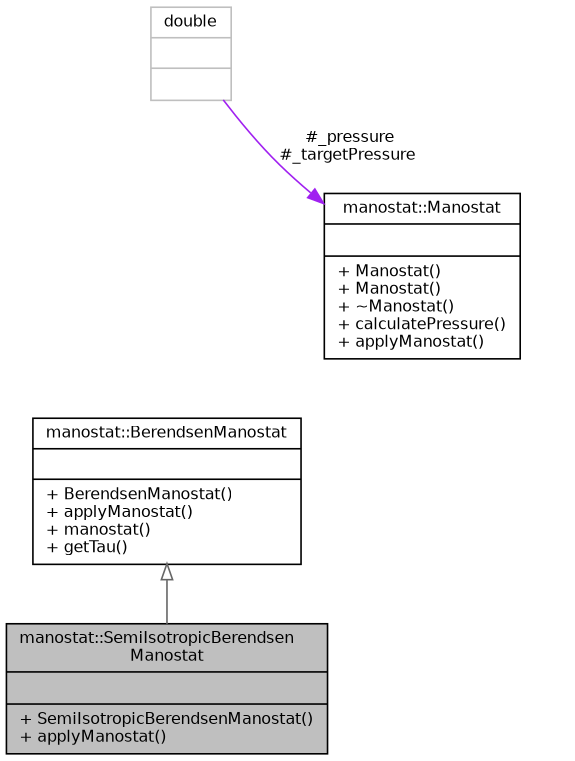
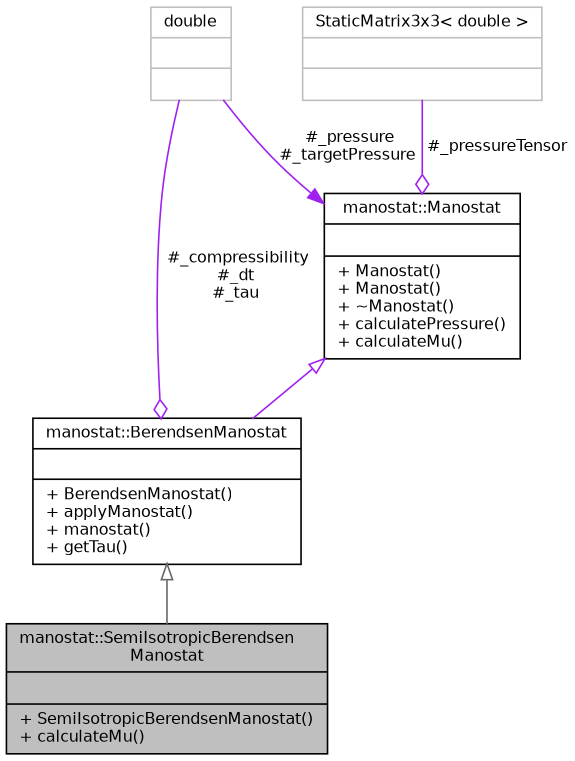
  digraph {
    node [color=black fillcolor=white fontname=Helvetica fontsize=10 shape=record style=filled]
    edge [color=purple fontname=Helvetica fontsize=10 labelfontname=Helvetica labelfontsize=10 style=solid]
-   n1 [fillcolor=grey75 fontcolor=black height=0.2 label="{manostat::SemiIsotropicBerendsen\lManostat\n||+ SemiIsotropicBerendsenManostat()\l+ applyManostat()\l}" width=0.4]
+   n1 [fillcolor=grey75 fontcolor=black height=0.2 label="{manostat::SemiIsotropicBerendsen\lManostat\n||+ SemiIsotropicBerendsenManostat()\l+ calculateMu()\l}" width=0.4]
    n2 [height=0.2 label="{manostat::BerendsenManostat\n||+ BerendsenManostat()\l+ applyManostat()\l+ manostat()\l+ getTau()\l}" width=0.4]
-   n3 [height=0.2 label="{manostat::Manostat\n||+ Manostat()\l+ Manostat()\l+ ~Manostat()\l+ calculatePressure()\l+ applyManostat()\l}" width=0.4]
+   n3 [height=0.2 label="{manostat::Manostat\n||+ Manostat()\l+ Manostat()\l+ ~Manostat()\l+ calculatePressure()\l+ calculateMu()\l}" width=0.4]
    n4 [color=grey75 height=0.2 label="{double\n||}" width=0.4]
+   n5 [color=grey75 height=0.2 label="{StaticMatrix3x3\< double \>\n||}" width=0.4]
    n2 -> n1 [arrowtail=onormal color=gray40 dir=back]
+   n3 -> n2 [arrowtail=onormal dir=back]
+   n4 -> n2 [arrowhead=odiamond label=" #_compressibility\n#_dt\n#_tau"]
    n4 -> n3 [arrowhead=normal label=" #_pressure\n#_targetPressure"]
+   n5 -> n3 [arrowhead=odiamond label=" #_pressureTensor"]
  }
